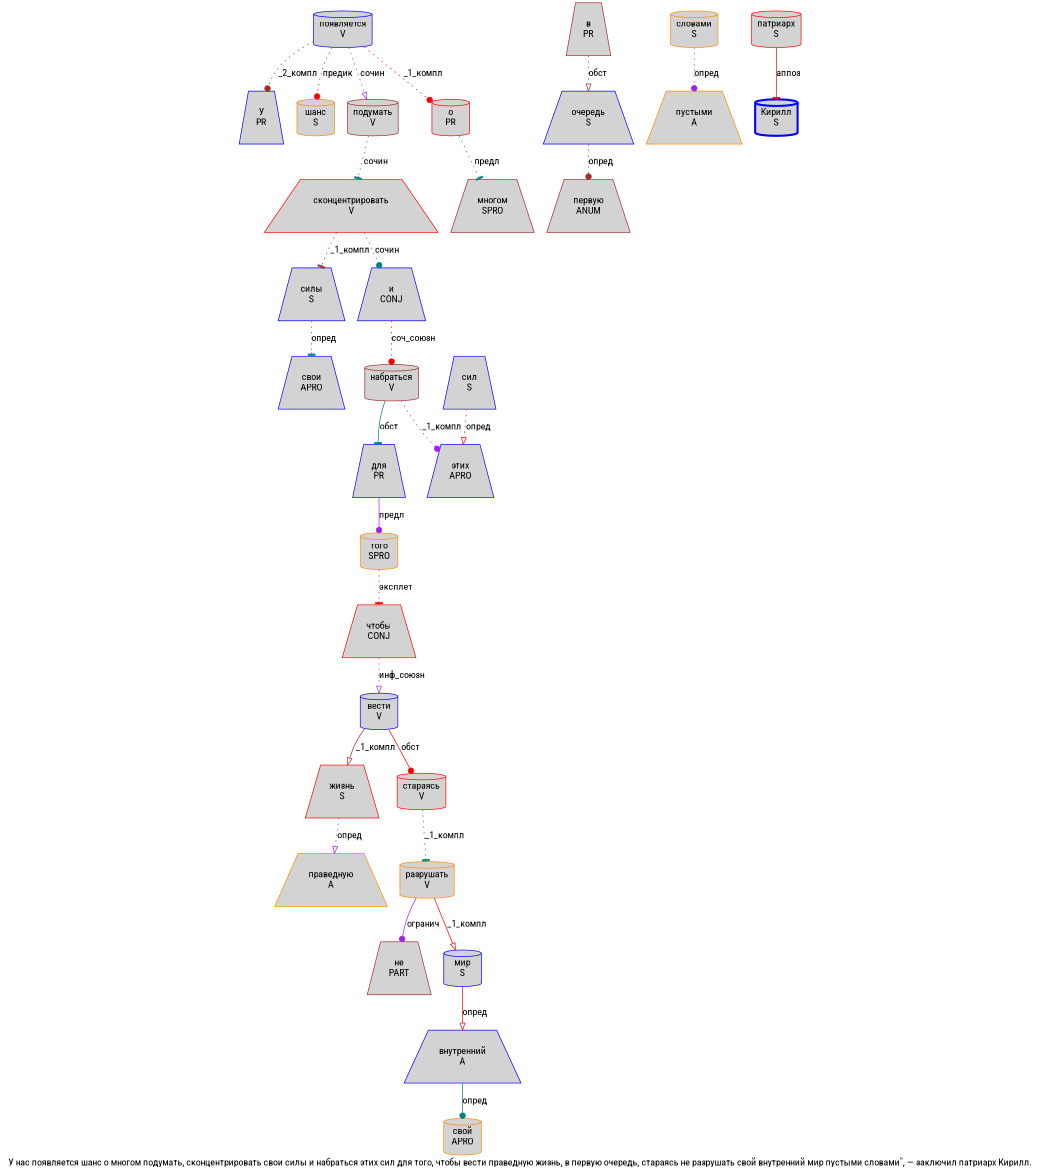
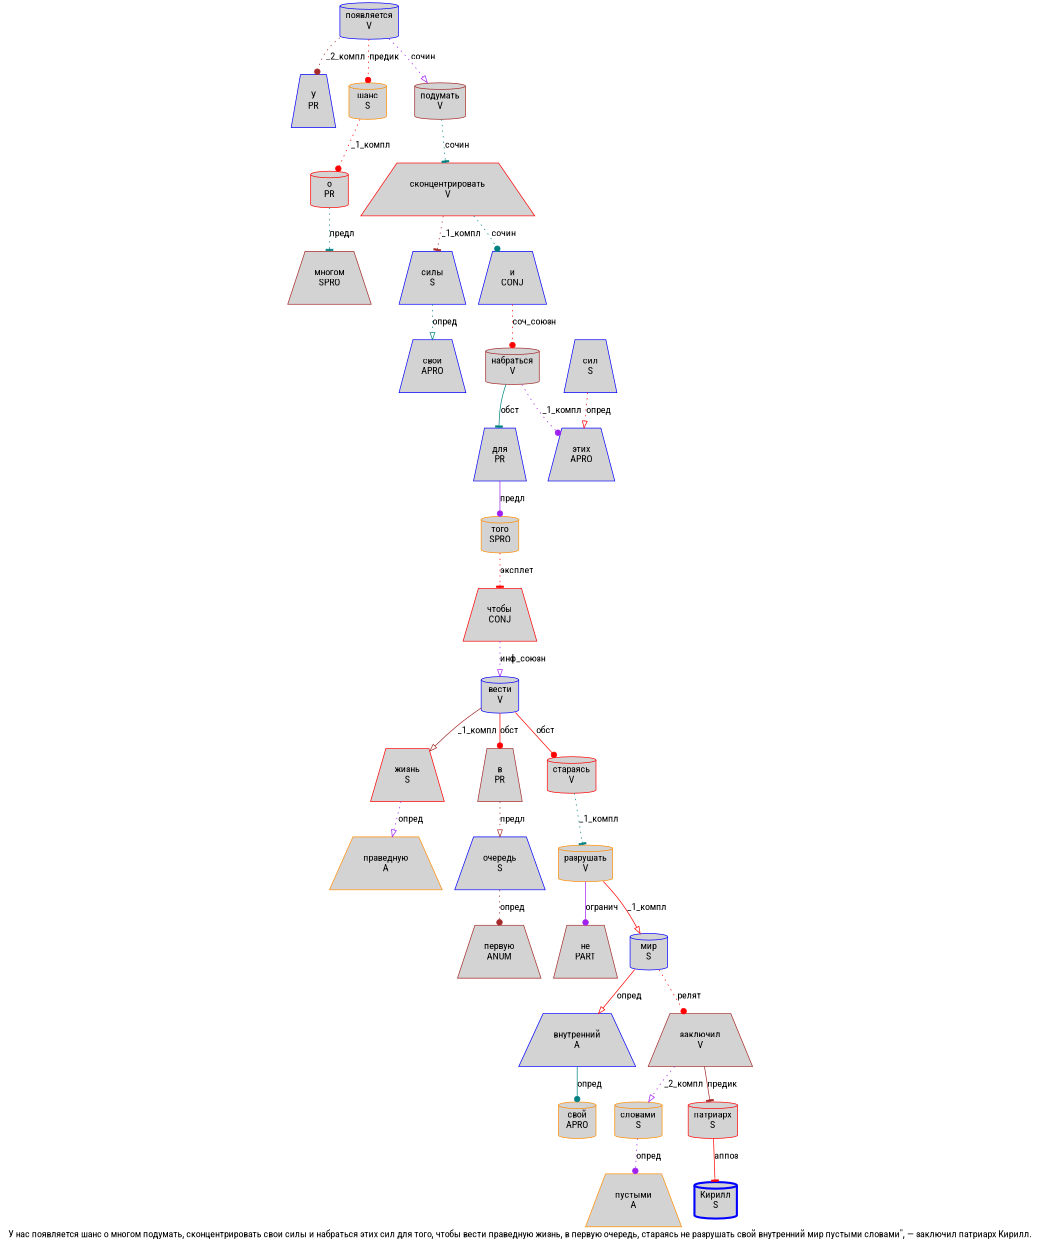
  digraph {
    fontname="Roboto Condensed"
    label="У нас появляется шанс о многом подумать, сконцентрировать свои силы и набраться этих сил для того, чтобы вести праведную жизнь, в первую очередь, стараясь не разрушать свой внутренний мир пустыми словами\", — заключил патриарх Кирилл."
    node [color=blue fillcolor=lightgray fontname="Roboto Condensed" penwidth=1 shape=trapezium style=filled]
    edge [arrowhead=dot color=red fontname="Roboto Condensed" style=dotted]
    n1 [label="У\nPR"]
    n2 [label="появляется\nV" shape=cylinder]
    n3 [color=darkorange label="шанс\nS" shape=cylinder]
    n4 [color=brown label="подумать\nV" shape=cylinder]
    n5 [color=red label="о\nPR" shape=cylinder]
    n6 [color=red label="сконцентрировать\nV"]
    n7 [color=brown label="многом\nSPRO"]
    n8 [label="силы\nS"]
    n9 [label="и\nCONJ"]
    n10 [label="свои\nAPRO"]
    n11 [color=brown label="набраться\nV" shape=cylinder]
    n12 [label="для\nPR"]
    n13 [label="этих\nAPRO"]
    n14 [label="сил\nS"]
    n15 [color=darkorange label="того\nSPRO" shape=cylinder]
    n16 [color=red label="чтобы\nCONJ"]
    n17 [label="вести\nV" shape=cylinder]
    n18 [color=red label="жизнь\nS"]
    n19 [color=brown label="в\nPR"]
    n20 [color=red label="стараясь\nV" shape=cylinder]
    n21 [color=darkorange label="праведную\nA"]
    n22 [label="очередь\nS"]
    n23 [color=darkorange label="разрушать\nV" shape=cylinder]
    n24 [color=brown label="первую\nANUM"]
    n25 [color=brown label="не\nPART"]
    n26 [label="мир\nS" shape=cylinder]
    n27 [label="внутренний\nA"]
+   n28 [color=brown label="заключил\nV"]
    n29 [color=darkorange label="свой\nAPRO" shape=cylinder]
    n30 [color=darkorange label="словами\nS" shape=cylinder]
    n31 [color=red label="патриарх\nS" shape=cylinder]
    n32 [color=darkorange label="пустыми\nA"]
    n33 [label="Кирилл\nS" penwidth=3 shape=cylinder]
    n2 -> n1 [color=brown label="_2_компл"]
    n2 -> n3 [label="предик"]
    n2 -> n4 [arrowhead=onormal color=purple label="сочин"]
-   n2 -> n5 [label="_1_компл"]
+   n3 -> n5 [label="_1_компл"]
    n4 -> n6 [arrowhead=tee color=teal label="сочин"]
    n5 -> n7 [arrowhead=tee color=teal label="предл"]
    n6 -> n8 [arrowhead=tee color=brown label="_1_компл"]
    n6 -> n9 [color=teal label="сочин"]
-   n8 -> n10 [arrowhead=tee color=teal label="опред"]
+   n8 -> n10 [arrowhead=onormal color=teal label="опред"]
    n9 -> n11 [label="соч_союзн"]
    n11 -> n12 [arrowhead=tee color=teal label="обст" style=solid]
    n11 -> n13 [color=purple label="_1_компл"]
    n12 -> n15 [color=purple label="предл" style=solid]
    n14 -> n13 [arrowhead=onormal label="опред"]
    n15 -> n16 [arrowhead=tee label="эксплет"]
    n16 -> n17 [arrowhead=onormal color=purple label="инф_союзн"]
    n17 -> n18 [arrowhead=onormal color=brown label="_1_компл" style=solid]
+   n17 -> n19 [label="обст" style=solid]
    n17 -> n20 [label="обст" style=solid]
    n18 -> n21 [arrowhead=onormal color=purple label="опред"]
-   n19 -> n22 [arrowhead=onormal color=brown label="обст"]
+   n19 -> n22 [arrowhead=onormal color=brown label="предл"]
    n20 -> n23 [arrowhead=tee color=teal label="_1_компл"]
    n22 -> n24 [color=brown label="опред"]
    n23 -> n25 [color=purple label="огранич" style=solid]
    n23 -> n26 [arrowhead=onormal label="_1_компл" style=solid]
    n26 -> n27 [arrowhead=onormal label="опред" style=solid]
+   n26 -> n28 [label="релят"]
    n27 -> n29 [color=teal label="опред" style=solid]
+   n28 -> n30 [arrowhead=onormal color=purple label="_2_компл"]
+   n28 -> n31 [arrowhead=tee color=brown label="предик" style=solid]
    n30 -> n32 [color=purple label="опред"]
    n31 -> n33 [arrowhead=tee label="аппоз" style=solid]
  }
